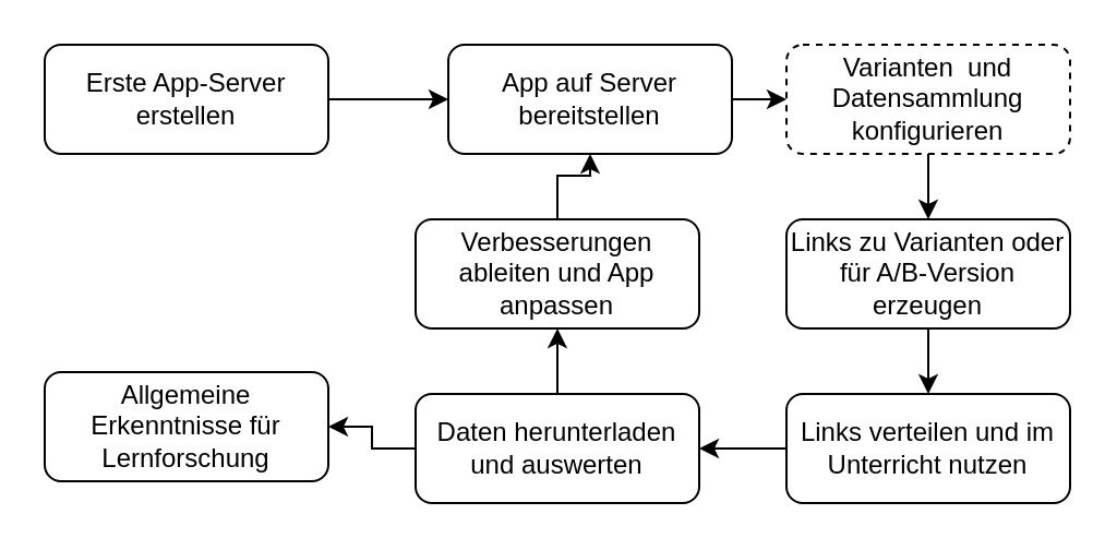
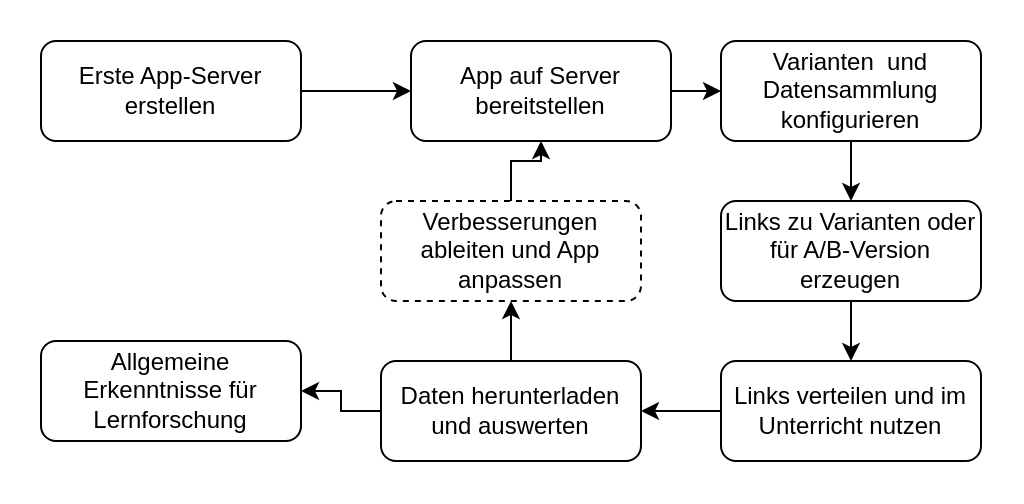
  <mxCell id="0" />
  <mxCell id="1" parent="0" />
  <mxCell id="2" style="edgeStyle=orthogonalEdgeStyle;rounded=0;orthogonalLoop=1;jettySize=auto;html=1;exitX=1;exitY=0.5;exitDx=0;exitDy=0;" edge="1" parent="1" source="3" target="5"><mxGeometry relative="1" as="geometry" /></mxCell>
  <mxCell id="3" value="Erste App-Server erstellen" style="rounded=1;whiteSpace=wrap;html=1;fontSize=12;glass=0;strokeWidth=1;shadow=0;" parent="1" vertex="1"><mxGeometry x="20" y="20" width="130" height="50" as="geometry" /></mxCell>
  <mxCell id="4" style="edgeStyle=orthogonalEdgeStyle;rounded=0;orthogonalLoop=1;jettySize=auto;html=1;exitX=1;exitY=0.5;exitDx=0;exitDy=0;entryX=0;entryY=0.5;entryDx=0;entryDy=0;" edge="1" parent="1" source="5" target="7"><mxGeometry relative="1" as="geometry" /></mxCell>
  <mxCell id="5" value="App auf Server bereitstellen" style="rounded=1;whiteSpace=wrap;html=1;fontSize=12;glass=0;strokeWidth=1;shadow=0;" vertex="1" parent="1"><mxGeometry x="205" y="20" width="130" height="50" as="geometry" /></mxCell>
  <mxCell id="6" style="edgeStyle=orthogonalEdgeStyle;rounded=0;orthogonalLoop=1;jettySize=auto;html=1;exitX=0.5;exitY=1;exitDx=0;exitDy=0;" edge="1" parent="1" source="7" target="9"><mxGeometry relative="1" as="geometry" /></mxCell>
- <mxCell id="7" value="Varianten&amp;nbsp; und Datensammlung konfigurieren" style="rounded=1;whiteSpace=wrap;html=1;fontSize=12;glass=0;strokeWidth=1;shadow=0;dashed=1;" vertex="1" parent="1"><mxGeometry x="360" y="20" width="130" height="50" as="geometry" /></mxCell>
+ <mxCell id="7" value="Varianten&amp;nbsp; und Datensammlung konfigurieren" style="rounded=1;whiteSpace=wrap;html=1;fontSize=12;glass=0;strokeWidth=1;shadow=0;" vertex="1" parent="1"><mxGeometry x="360" y="20" width="130" height="50" as="geometry" /></mxCell>
  <mxCell id="8" style="edgeStyle=orthogonalEdgeStyle;rounded=0;orthogonalLoop=1;jettySize=auto;html=1;exitX=0.5;exitY=1;exitDx=0;exitDy=0;" edge="1" parent="1" source="9" target="11"><mxGeometry relative="1" as="geometry" /></mxCell>
  <mxCell id="9" value="Links zu Varianten oder für A/B-Version erzeugen" style="rounded=1;whiteSpace=wrap;html=1;fontSize=12;glass=0;strokeWidth=1;shadow=0;" vertex="1" parent="1"><mxGeometry x="360" y="100" width="130" height="50" as="geometry" /></mxCell>
  <mxCell id="10" style="edgeStyle=orthogonalEdgeStyle;rounded=0;orthogonalLoop=1;jettySize=auto;html=1;exitX=0;exitY=0.5;exitDx=0;exitDy=0;" edge="1" parent="1" source="11" target="14"><mxGeometry relative="1" as="geometry" /></mxCell>
  <mxCell id="11" value="Links verteilen und im Unterricht nutzen" style="rounded=1;whiteSpace=wrap;html=1;fontSize=12;glass=0;strokeWidth=1;shadow=0;" vertex="1" parent="1"><mxGeometry x="360" y="180" width="130" height="50" as="geometry" /></mxCell>
  <mxCell id="12" style="edgeStyle=orthogonalEdgeStyle;rounded=0;orthogonalLoop=1;jettySize=auto;html=1;" edge="1" parent="1" source="14" target="16"><mxGeometry relative="1" as="geometry" /></mxCell>
  <mxCell id="13" style="edgeStyle=orthogonalEdgeStyle;rounded=0;orthogonalLoop=1;jettySize=auto;html=1;exitX=0;exitY=0.5;exitDx=0;exitDy=0;" edge="1" parent="1" source="14" target="17"><mxGeometry relative="1" as="geometry" /></mxCell>
  <mxCell id="14" value="Daten herunterladen und auswerten" style="rounded=1;whiteSpace=wrap;html=1;fontSize=12;glass=0;strokeWidth=1;shadow=0;" vertex="1" parent="1"><mxGeometry x="190" y="180" width="130" height="50" as="geometry" /></mxCell>
  <mxCell id="15" style="edgeStyle=orthogonalEdgeStyle;rounded=0;orthogonalLoop=1;jettySize=auto;html=1;exitX=0.5;exitY=0;exitDx=0;exitDy=0;" edge="1" parent="1" source="16" target="5"><mxGeometry relative="1" as="geometry" /></mxCell>
- <mxCell id="16" value="Verbesserungen ableiten und App anpassen" style="rounded=1;whiteSpace=wrap;html=1;fontSize=12;glass=0;strokeWidth=1;shadow=0;" vertex="1" parent="1"><mxGeometry x="190" y="100" width="130" height="50" as="geometry" /></mxCell>
+ <mxCell id="16" value="Verbesserungen ableiten und App anpassen" style="rounded=1;whiteSpace=wrap;html=1;fontSize=12;glass=0;strokeWidth=1;shadow=0;dashed=1;" vertex="1" parent="1"><mxGeometry x="190" y="100" width="130" height="50" as="geometry" /></mxCell>
  <mxCell id="17" value="Allgemeine Erkenntnisse für Lernforschung" style="rounded=1;whiteSpace=wrap;html=1;fontSize=12;glass=0;strokeWidth=1;shadow=0;" vertex="1" parent="1"><mxGeometry x="20" y="170" width="130" height="50" as="geometry" /></mxCell>
